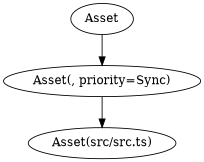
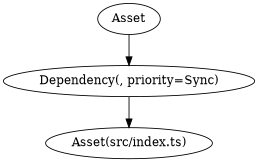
  digraph {
    n1 [label=Asset]
-   n2 [label="Asset(, priority=Sync)"]
-   n3 [label="Asset(src/src.ts)"]
+   n2 [label="Dependency(, priority=Sync)"]
+   n3 [label="Asset(src/index.ts)"]
    n1 -> n2
    n2 -> n3
  }
